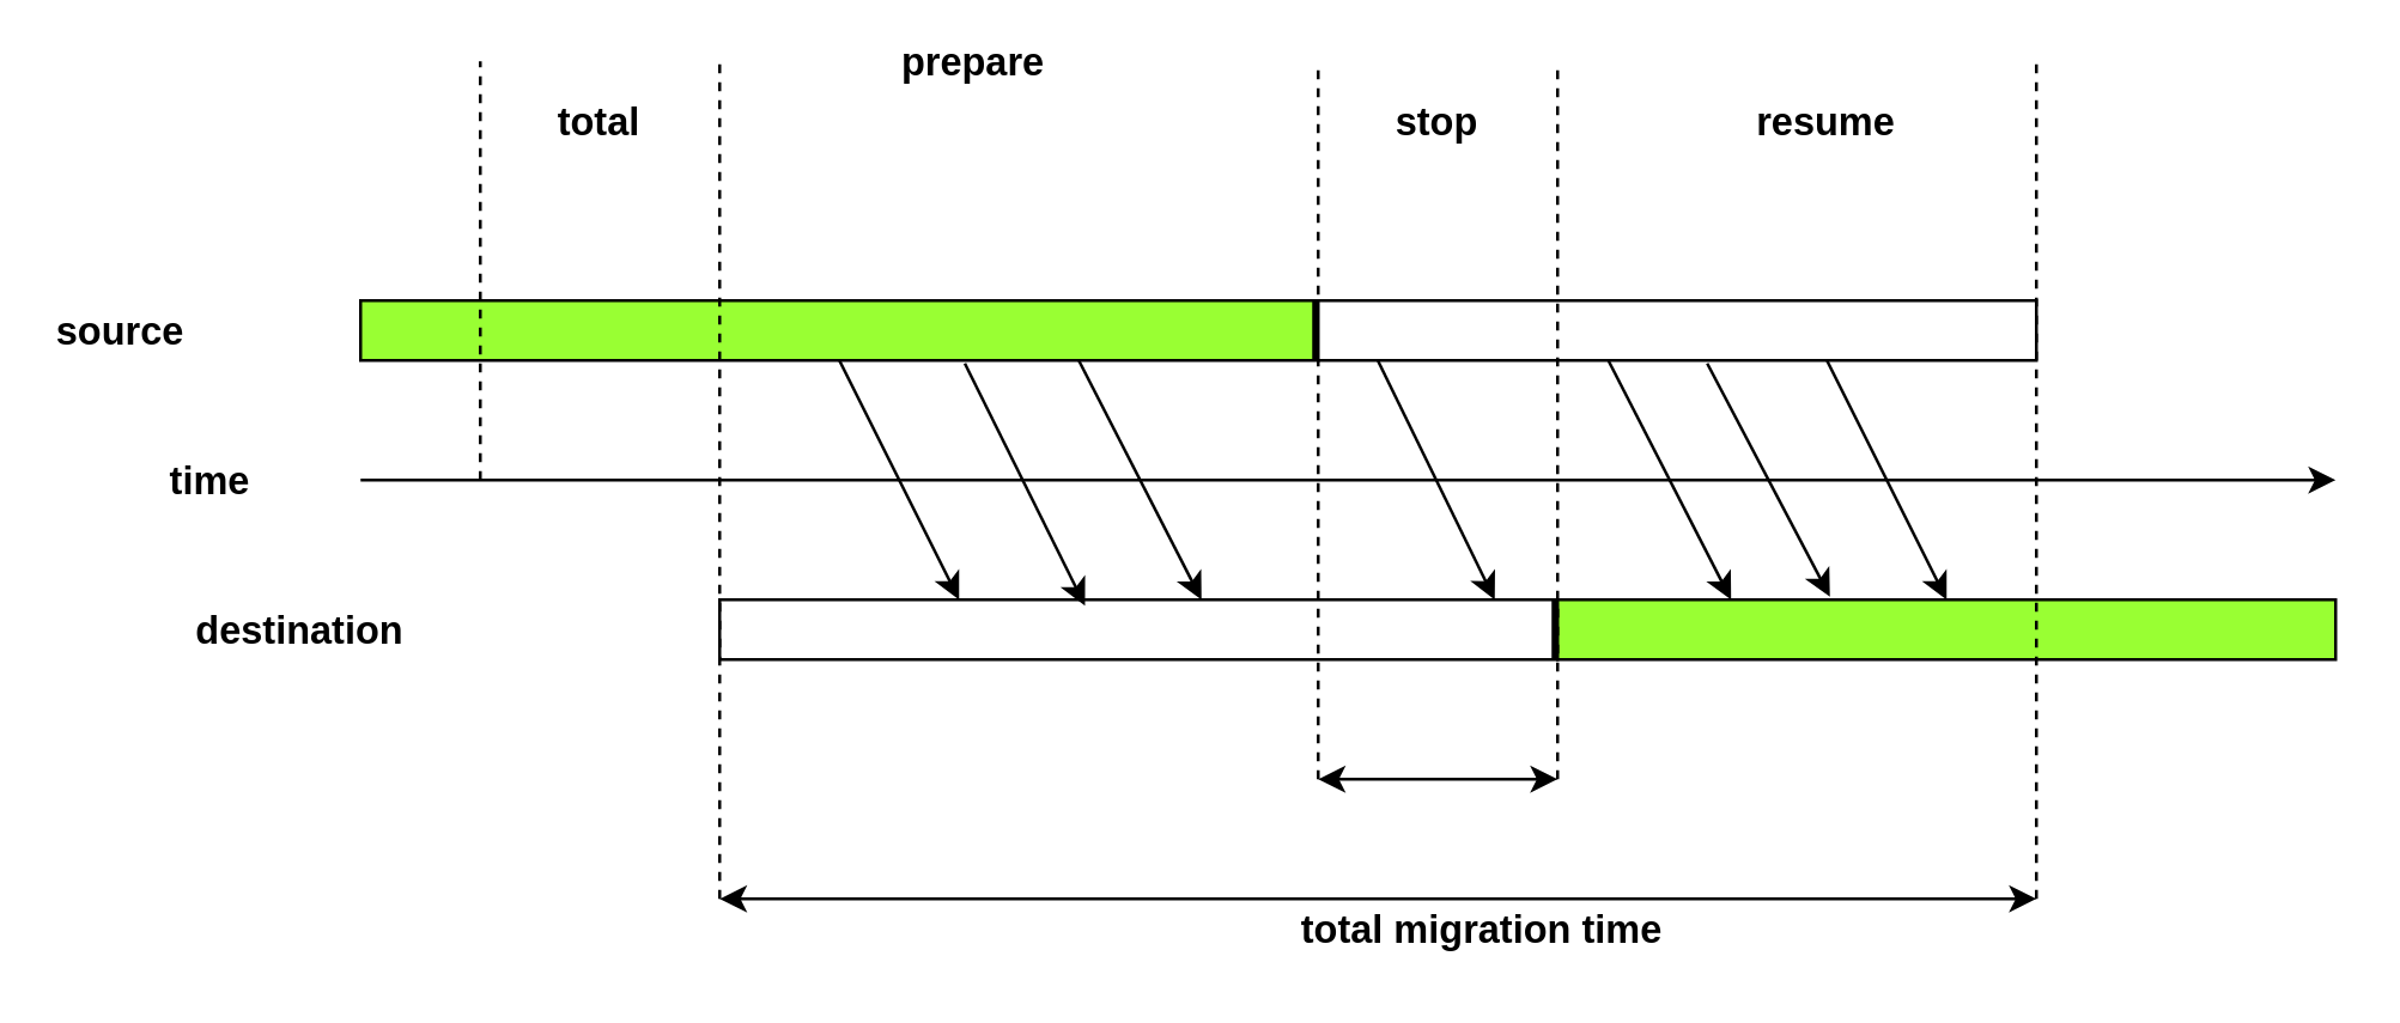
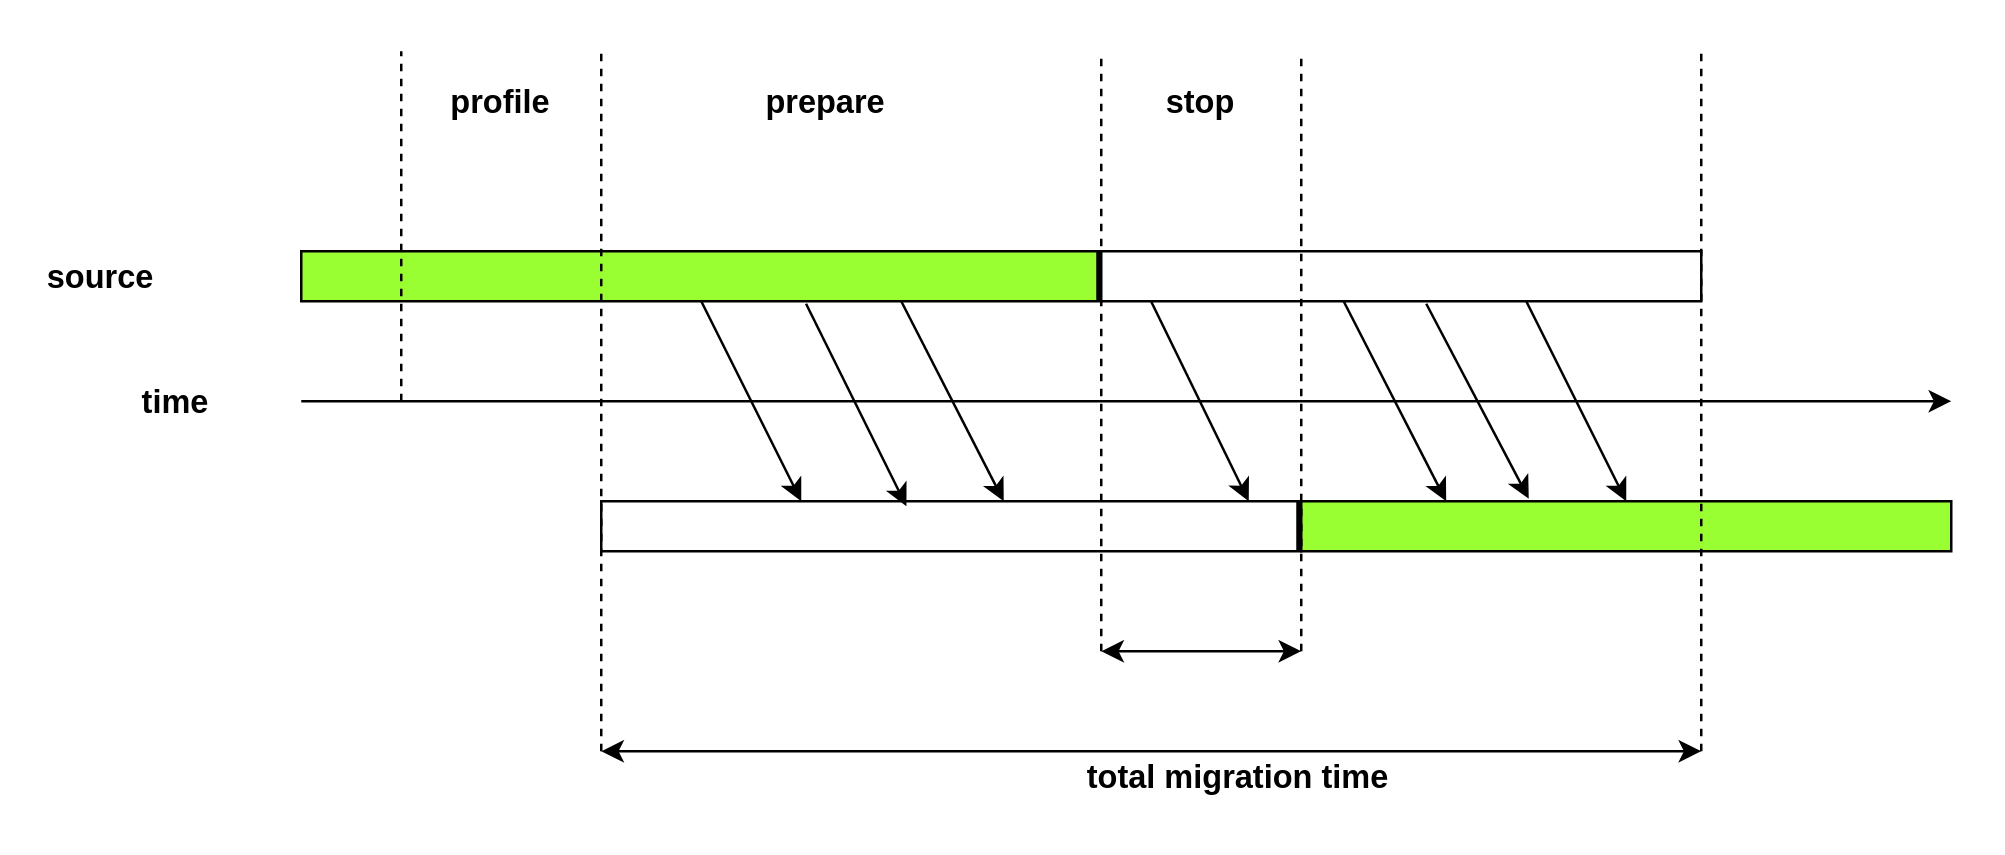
  <mxCell id="0" />
  <mxCell id="1" parent="0" />
  <mxCell id="2" value="" style="rounded=0;whiteSpace=wrap;html=1;fillColor=#99FF33;" vertex="1" parent="1"><mxGeometry x="120" y="100" width="320" height="20" as="geometry" /></mxCell>
  <mxCell id="3" value="" style="endArrow=classic;html=1;" edge="1" parent="1"><mxGeometry width="50" height="50" relative="1" as="geometry"><mxPoint x="120" y="160" as="sourcePoint" /><mxPoint x="780" y="160" as="targetPoint" /></mxGeometry></mxCell>
  <mxCell id="4" value="" style="rounded=0;whiteSpace=wrap;html=1;" vertex="1" parent="1"><mxGeometry x="240" y="200" width="280" height="20" as="geometry" /></mxCell>
  <mxCell id="5" value="" style="endArrow=none;dashed=1;html=1;" edge="1" parent="1"><mxGeometry width="50" height="50" relative="1" as="geometry"><mxPoint x="160" y="160" as="sourcePoint" /><mxPoint x="160" y="20" as="targetPoint" /></mxGeometry></mxCell>
  <mxCell id="6" value="" style="endArrow=none;dashed=1;html=1;" edge="1" parent="1"><mxGeometry width="50" height="50" relative="1" as="geometry"><mxPoint x="240" y="300" as="sourcePoint" /><mxPoint x="240" y="20" as="targetPoint" /></mxGeometry></mxCell>
  <mxCell id="7" value="" style="endArrow=none;dashed=1;html=1;" edge="1" parent="1"><mxGeometry width="50" height="50" relative="1" as="geometry"><mxPoint x="440" y="260" as="sourcePoint" /><mxPoint x="440" y="20" as="targetPoint" /></mxGeometry></mxCell>
  <mxCell id="8" value="" style="endArrow=classic;startArrow=classic;html=1;" edge="1" parent="1"><mxGeometry width="50" height="50" relative="1" as="geometry"><mxPoint x="440" y="260" as="sourcePoint" /><mxPoint x="520" y="260" as="targetPoint" /></mxGeometry></mxCell>
  <mxCell id="9" value="" style="endArrow=classic;startArrow=classic;html=1;strokeColor=#000000;" edge="1" parent="1"><mxGeometry width="50" height="50" relative="1" as="geometry"><mxPoint x="240" y="300" as="sourcePoint" /><mxPoint x="680" y="300" as="targetPoint" /></mxGeometry></mxCell>
  <mxCell id="10" value="" style="endArrow=classic;html=1;strokeColor=#000000;exitX=0.5;exitY=1;exitDx=0;exitDy=0;" edge="1" parent="1" source="2"><mxGeometry width="50" height="50" relative="1" as="geometry"><mxPoint x="280" y="130" as="sourcePoint" /><mxPoint x="320" y="200" as="targetPoint" /></mxGeometry></mxCell>
  <mxCell id="11" value="" style="endArrow=classic;html=1;strokeColor=#000000;exitX=0.631;exitY=1.05;exitDx=0;exitDy=0;exitPerimeter=0;entryX=0.436;entryY=0.1;entryDx=0;entryDy=0;entryPerimeter=0;" edge="1" parent="1" source="2" target="4"><mxGeometry width="50" height="50" relative="1" as="geometry"><mxPoint x="320" y="130" as="sourcePoint" /><mxPoint x="358" y="190" as="targetPoint" /></mxGeometry></mxCell>
  <mxCell id="12" value="" style="endArrow=classic;html=1;strokeColor=#000000;exitX=0.75;exitY=1;exitDx=0;exitDy=0;entryX=0.575;entryY=0;entryDx=0;entryDy=0;entryPerimeter=0;" edge="1" parent="1" source="2" target="4"><mxGeometry width="50" height="50" relative="1" as="geometry"><mxPoint x="361" y="140" as="sourcePoint" /><mxPoint x="398" y="180" as="targetPoint" /></mxGeometry></mxCell>
  <mxCell id="13" value="" style="endArrow=classic;html=1;strokeColor=#000000;exitX=0.083;exitY=1;exitDx=0;exitDy=0;exitPerimeter=0;" edge="1" parent="1" source="19"><mxGeometry width="50" height="50" relative="1" as="geometry"><mxPoint x="450" y="124" as="sourcePoint" /><mxPoint x="499" y="200" as="targetPoint" /></mxGeometry></mxCell>
  <mxCell id="14" value="" style="endArrow=classic;html=1;strokeColor=#000000;exitX=0.404;exitY=1;exitDx=0;exitDy=0;exitPerimeter=0;entryX=0.223;entryY=0;entryDx=0;entryDy=0;entryPerimeter=0;" edge="1" parent="1" source="19" target="20"><mxGeometry width="50" height="50" relative="1" as="geometry"><mxPoint x="540" y="130" as="sourcePoint" /><mxPoint x="575" y="180" as="targetPoint" /></mxGeometry></mxCell>
  <mxCell id="15" value="" style="endArrow=classic;html=1;strokeColor=#000000;entryX=0.35;entryY=-0.05;entryDx=0;entryDy=0;entryPerimeter=0;" edge="1" parent="1" target="20"><mxGeometry width="50" height="50" relative="1" as="geometry"><mxPoint x="570" y="121" as="sourcePoint" /><mxPoint x="610" y="200" as="targetPoint" /></mxGeometry></mxCell>
  <mxCell id="16" value="" style="line;strokeWidth=4;direction=south;html=1;perimeter=backbonePerimeter;points=[];outlineConnect=0;fillColor=#7EA6E0;" vertex="1" parent="1"><mxGeometry x="430" y="100" width="20" height="20" as="geometry" /></mxCell>
  <mxCell id="17" value="" style="line;strokeWidth=4;direction=south;html=1;perimeter=backbonePerimeter;points=[];outlineConnect=0;" vertex="1" parent="1"><mxGeometry x="510" y="200" width="20" height="20" as="geometry" /></mxCell>
  <mxCell id="18" value="" style="endArrow=classic;html=1;strokeColor=#000000;entryX=0.5;entryY=0;entryDx=0;entryDy=0;" edge="1" parent="1" target="20"><mxGeometry width="50" height="50" relative="1" as="geometry"><mxPoint x="610" y="120" as="sourcePoint" /><mxPoint x="658" y="198" as="targetPoint" /></mxGeometry></mxCell>
  <mxCell id="19" value="" style="rounded=0;whiteSpace=wrap;html=1;fillColor=#FFFFFF;" vertex="1" parent="1"><mxGeometry x="440" y="100" width="240" height="20" as="geometry" /></mxCell>
  <mxCell id="20" value="" style="rounded=0;whiteSpace=wrap;html=1;fillColor=#99FF33;" vertex="1" parent="1"><mxGeometry x="520" y="200" width="260" height="20" as="geometry" /></mxCell>
- <mxCell id="21" value="total" style="text;html=1;strokeColor=none;fillColor=none;align=center;verticalAlign=middle;whiteSpace=wrap;rounded=0;fontSize=13;fontStyle=1" vertex="1" parent="1"><mxGeometry x="180" y="30" width="40" height="20" as="geometry" /></mxCell>
- <mxCell id="22" value="prepare" style="text;html=1;strokeColor=none;fillColor=none;align=center;verticalAlign=middle;whiteSpace=wrap;rounded=0;fontSize=13;fontStyle=1" vertex="1" parent="1"><mxGeometry x="305" y="10" width="40" height="20" as="geometry" /></mxCell>
+ <mxCell id="21" value="profile" style="text;html=1;strokeColor=none;fillColor=none;align=center;verticalAlign=middle;whiteSpace=wrap;rounded=0;fontSize=13;fontStyle=1" vertex="1" parent="1"><mxGeometry x="180" y="30" width="40" height="20" as="geometry" /></mxCell>
+ <mxCell id="22" value="prepare" style="text;html=1;strokeColor=none;fillColor=none;align=center;verticalAlign=middle;whiteSpace=wrap;rounded=0;fontSize=13;fontStyle=1" vertex="1" parent="1"><mxGeometry x="310" y="30" width="40" height="20" as="geometry" /></mxCell>
  <mxCell id="23" value="stop" style="text;html=1;strokeColor=none;fillColor=none;align=center;verticalAlign=middle;whiteSpace=wrap;rounded=0;fontSize=13;fontStyle=1" vertex="1" parent="1"><mxGeometry x="460" y="30" width="40" height="20" as="geometry" /></mxCell>
- <mxCell id="24" value="resume" style="text;html=1;strokeColor=none;fillColor=none;align=center;verticalAlign=middle;whiteSpace=wrap;rounded=0;fontSize=13;fontStyle=1" vertex="1" parent="1"><mxGeometry x="590" y="30" width="40" height="20" as="geometry" /></mxCell>
  <mxCell id="25" value="total migration time" style="text;html=1;strokeColor=none;fillColor=none;align=center;verticalAlign=middle;whiteSpace=wrap;rounded=0;fontSize=13;fontStyle=1" vertex="1" parent="1"><mxGeometry x="390" y="300" width="210" height="20" as="geometry" /></mxCell>
  <mxCell id="26" value="time" style="text;html=1;strokeColor=none;fillColor=none;align=center;verticalAlign=middle;whiteSpace=wrap;rounded=0;fontSize=13;fontStyle=1" vertex="1" parent="1"><mxGeometry x="50" y="150" width="40" height="20" as="geometry" /></mxCell>
  <mxCell id="27" value="source" style="text;html=1;strokeColor=none;fillColor=none;align=center;verticalAlign=middle;whiteSpace=wrap;rounded=0;fontSize=13;fontStyle=1" vertex="1" parent="1"><mxGeometry x="20" y="100" width="40" height="20" as="geometry" /></mxCell>
- <mxCell id="28" value="&lt;b&gt;destination&lt;/b&gt;" style="text;html=1;strokeColor=none;fillColor=none;align=center;verticalAlign=middle;whiteSpace=wrap;rounded=0;fontSize=13;" vertex="1" parent="1"><mxGeometry x="30" y="200" width="140" height="20" as="geometry" /></mxCell>
  <mxCell id="29" value="" style="endArrow=none;dashed=1;html=1;fontSize=13;strokeColor=#000000;" edge="1" parent="1"><mxGeometry width="50" height="50" relative="1" as="geometry"><mxPoint x="680" y="300" as="sourcePoint" /><mxPoint x="680" y="20" as="targetPoint" /></mxGeometry></mxCell>
  <mxCell id="30" value="" style="endArrow=none;dashed=1;html=1;fontSize=13;strokeColor=#000000;" edge="1" parent="1"><mxGeometry width="50" height="50" relative="1" as="geometry"><mxPoint x="520" y="260" as="sourcePoint" /><mxPoint x="520" y="20" as="targetPoint" /></mxGeometry></mxCell>
